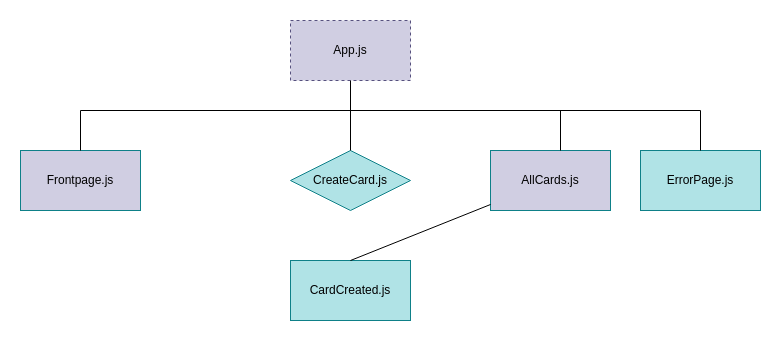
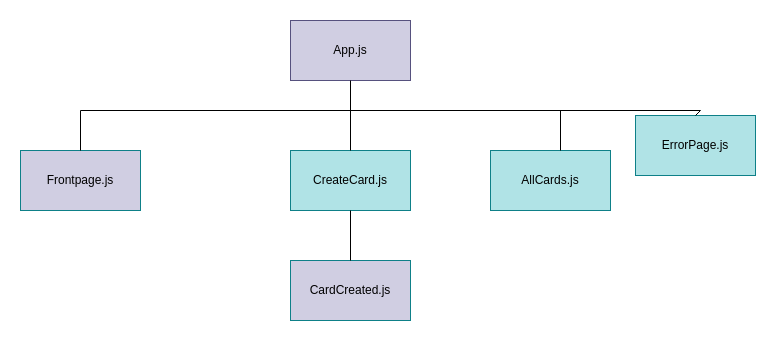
  <mxCell id="0" />
  <mxCell id="1" parent="0" />
- <mxCell id="2" value="App.js" style="rounded=0;whiteSpace=wrap;html=1;fillColor=#d0cee2;strokeColor=#56517e;dashed=1;" parent="1" vertex="1"><mxGeometry x="290" y="20" width="120" height="60" as="geometry" /></mxCell>
+ <mxCell id="2" value="App.js" style="rounded=0;whiteSpace=wrap;html=1;fillColor=#d0cee2;strokeColor=#56517e;" parent="1" vertex="1"><mxGeometry x="290" y="20" width="120" height="60" as="geometry" /></mxCell>
  <mxCell id="3" value="Frontpage.js" style="rounded=0;whiteSpace=wrap;html=1;fillColor=#d0cee2;strokeColor=#0e8088;" parent="1" vertex="1"><mxGeometry x="20" y="150" width="120" height="60" as="geometry" /></mxCell>
- <mxCell id="4" value="CreateCard.js" style="rhombus;whiteSpace=wrap;html=1;fillColor=#b0e3e6;strokeColor=#0e8088;" parent="1" vertex="1"><mxGeometry x="290" y="150" width="120" height="60" as="geometry" /></mxCell>
- <mxCell id="5" value="AllCards.js" style="rounded=0;whiteSpace=wrap;html=1;fillColor=#d0cee2;strokeColor=#0e8088;" parent="1" vertex="1"><mxGeometry x="490" y="150" width="120" height="60" as="geometry" /></mxCell>
- <mxCell id="6" value="ErrorPage.js" style="rounded=0;whiteSpace=wrap;html=1;fillColor=#b0e3e6;strokeColor=#0e8088;" parent="1" vertex="1"><mxGeometry x="640" y="150" width="120" height="60" as="geometry" /></mxCell>
- <mxCell id="7" value="CardCreated.js" style="rounded=0;whiteSpace=wrap;html=1;fillColor=#b0e3e6;strokeColor=#0e8088;" parent="1" vertex="1"><mxGeometry x="290" y="260" width="120" height="60" as="geometry" /></mxCell>
+ <mxCell id="4" value="CreateCard.js" style="rounded=0;whiteSpace=wrap;html=1;fillColor=#b0e3e6;strokeColor=#0e8088;" parent="1" vertex="1"><mxGeometry x="290" y="150" width="120" height="60" as="geometry" /></mxCell>
+ <mxCell id="5" value="AllCards.js" style="rounded=0;whiteSpace=wrap;html=1;fillColor=#b0e3e6;strokeColor=#0e8088;" parent="1" vertex="1"><mxGeometry x="490" y="150" width="120" height="60" as="geometry" /></mxCell>
+ <mxCell id="6" value="ErrorPage.js" style="rounded=0;whiteSpace=wrap;html=1;fillColor=#b0e3e6;strokeColor=#0e8088;" parent="1" vertex="1"><mxGeometry x="635" y="115" width="120" height="60" as="geometry" /></mxCell>
+ <mxCell id="7" value="CardCreated.js" style="rounded=0;whiteSpace=wrap;html=1;fillColor=#d0cee2;strokeColor=#0e8088;" parent="1" vertex="1"><mxGeometry x="290" y="260" width="120" height="60" as="geometry" /></mxCell>
  <mxCell id="8" value="" style="endArrow=none;html=1;rounded=0;" edge="1" parent="1"><mxGeometry width="50" height="50" relative="1" as="geometry"><mxPoint x="80" y="110" as="sourcePoint" /><mxPoint x="700" y="110" as="targetPoint" /></mxGeometry></mxCell>
  <mxCell id="9" value="" style="endArrow=none;html=1;rounded=0;entryX=0.5;entryY=1;entryDx=0;entryDy=0;" edge="1" parent="1" target="2"><mxGeometry width="50" height="50" relative="1" as="geometry"><mxPoint x="350" y="110" as="sourcePoint" /><mxPoint x="430" y="210" as="targetPoint" /></mxGeometry></mxCell>
- <mxCell id="10" value="" style="endArrow=none;html=1;rounded=0;exitX=0.5;exitY=0;exitDx=0;exitDy=0;" edge="1" parent="1" source="7" target="5"><mxGeometry width="50" height="50" relative="1" as="geometry"><mxPoint x="380" y="260" as="sourcePoint" /><mxPoint x="430" y="210" as="targetPoint" /></mxGeometry></mxCell>
+ <mxCell id="10" value="" style="endArrow=none;html=1;rounded=0;entryX=0.5;entryY=1;entryDx=0;entryDy=0;exitX=0.5;exitY=0;exitDx=0;exitDy=0;" edge="1" parent="1" source="7" target="4"><mxGeometry width="50" height="50" relative="1" as="geometry"><mxPoint x="380" y="260" as="sourcePoint" /><mxPoint x="430" y="210" as="targetPoint" /></mxGeometry></mxCell>
  <mxCell id="11" value="" style="endArrow=none;html=1;rounded=0;exitX=0.5;exitY=0;exitDx=0;exitDy=0;" edge="1" parent="1" source="3"><mxGeometry width="50" height="50" relative="1" as="geometry"><mxPoint x="80" y="140" as="sourcePoint" /><mxPoint x="80" y="110" as="targetPoint" /></mxGeometry></mxCell>
  <mxCell id="12" value="" style="endArrow=none;html=1;rounded=0;exitX=0.5;exitY=0;exitDx=0;exitDy=0;" edge="1" parent="1" source="4"><mxGeometry width="50" height="50" relative="1" as="geometry"><mxPoint x="350" y="140" as="sourcePoint" /><mxPoint x="350" y="110" as="targetPoint" /></mxGeometry></mxCell>
  <mxCell id="13" value="" style="endArrow=none;html=1;rounded=0;" edge="1" parent="1"><mxGeometry width="50" height="50" relative="1" as="geometry"><mxPoint x="560" y="150" as="sourcePoint" /><mxPoint x="560" y="110" as="targetPoint" /></mxGeometry></mxCell>
  <mxCell id="14" value="" style="endArrow=none;html=1;rounded=0;exitX=0.5;exitY=0;exitDx=0;exitDy=0;" edge="1" parent="1" source="6"><mxGeometry width="50" height="50" relative="1" as="geometry"><mxPoint x="380" y="260" as="sourcePoint" /><mxPoint x="700" y="110" as="targetPoint" /></mxGeometry></mxCell>
